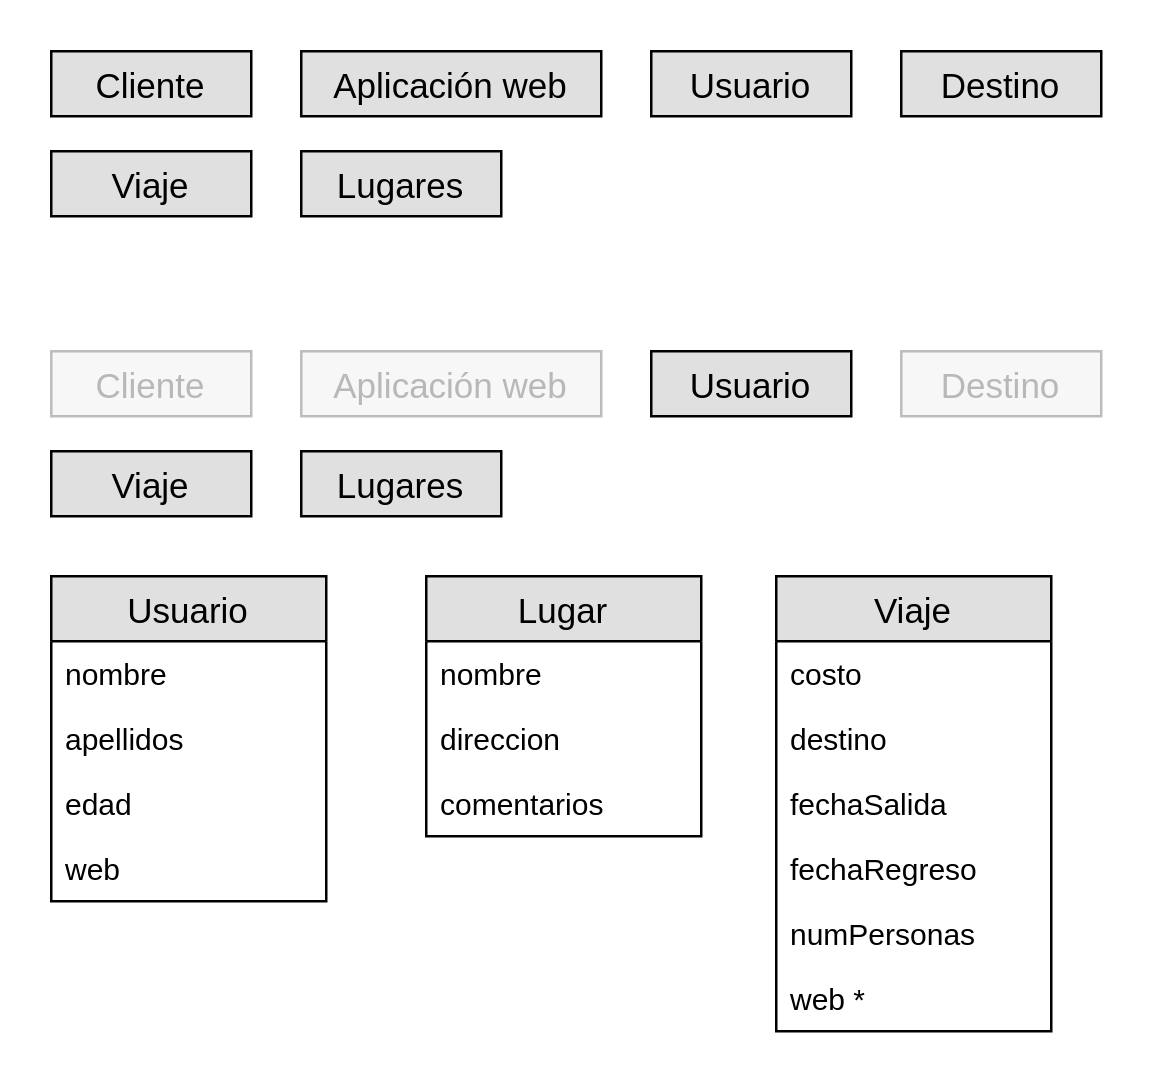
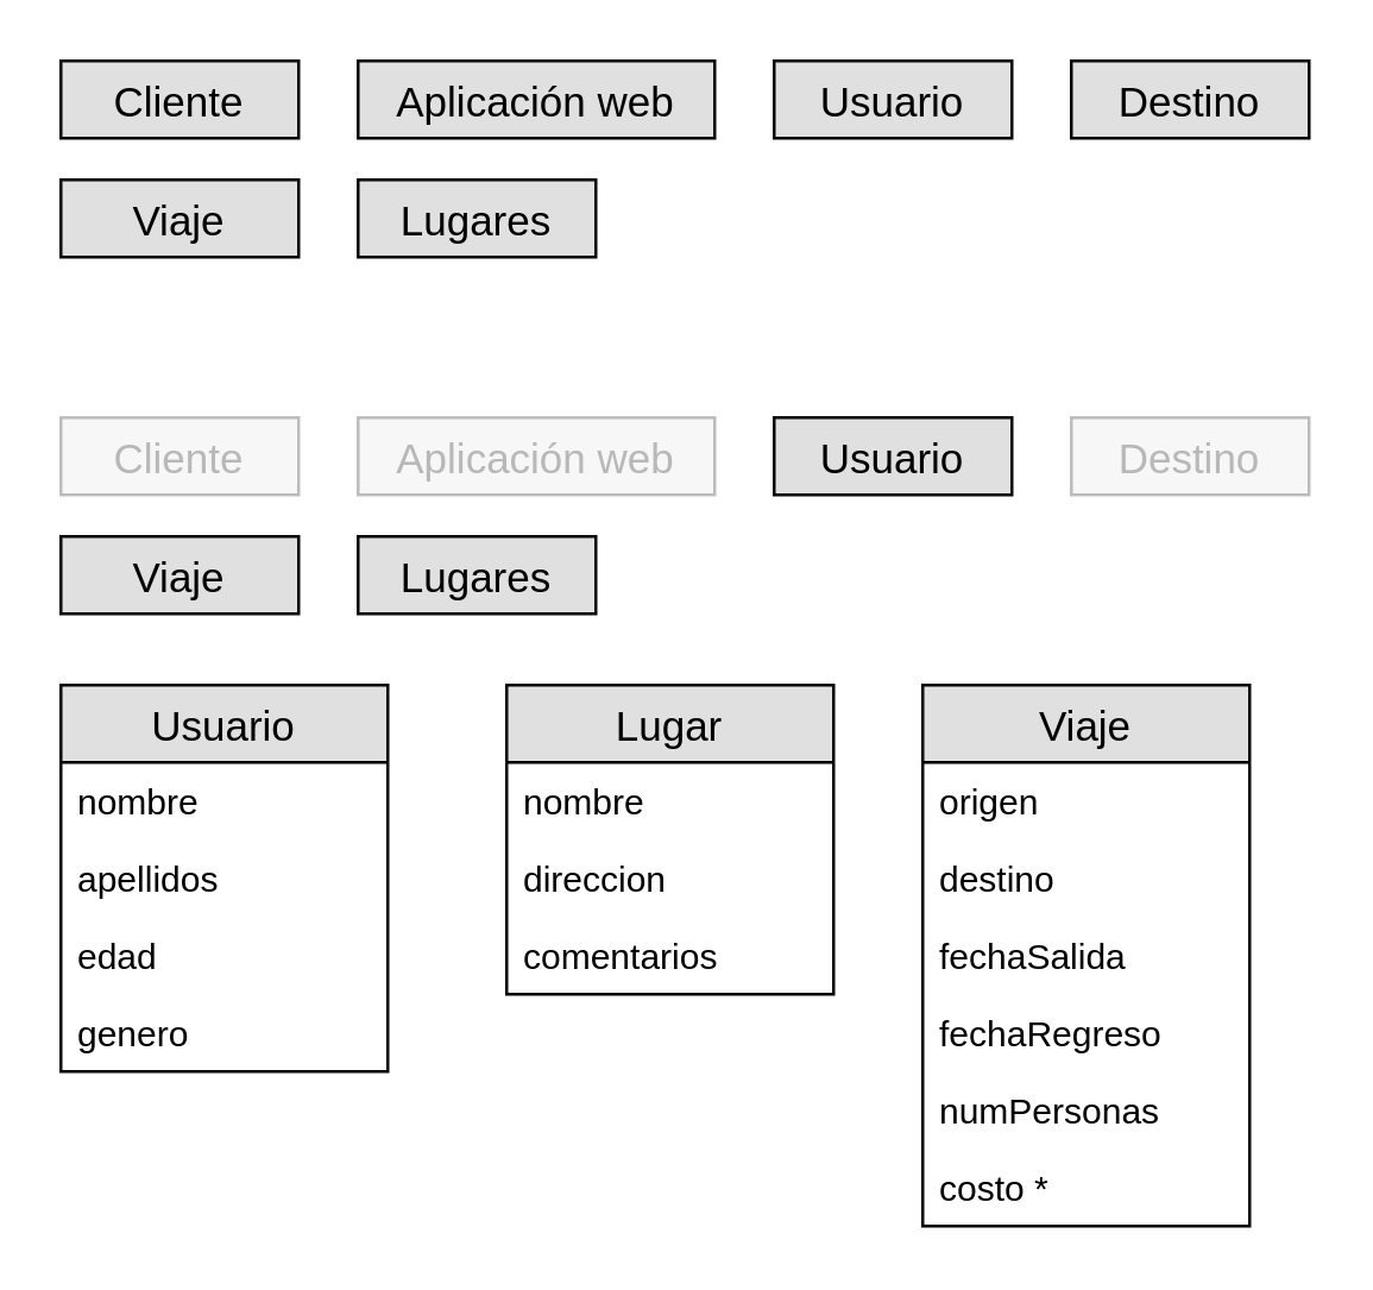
  <mxCell id="0" />
  <mxCell id="1" parent="0" />
  <mxCell id="2" value="Cliente" style="text;align=center;verticalAlign=middle;spacingLeft=4;spacingRight=4;strokeColor=#000000;fillColor=#e0e0e0;rotatable=0;points=[[0,0.5],[1,0.5]];portConstraint=eastwest;fontSize=14;" vertex="1" parent="1"><mxGeometry x="20" y="20" width="80" height="26" as="geometry" /></mxCell>
  <mxCell id="3" value="Aplicación web" style="text;align=center;verticalAlign=middle;spacingLeft=4;spacingRight=4;strokeColor=#000000;fillColor=#e0e0e0;rotatable=0;points=[[0,0.5],[1,0.5]];portConstraint=eastwest;fontSize=14;" vertex="1" parent="1"><mxGeometry x="120" y="20" width="120" height="26" as="geometry" /></mxCell>
  <mxCell id="4" value="Usuario" style="text;align=center;verticalAlign=middle;spacingLeft=4;spacingRight=4;strokeColor=#000000;fillColor=#e0e0e0;rotatable=0;points=[[0,0.5],[1,0.5]];portConstraint=eastwest;fontSize=14;" vertex="1" parent="1"><mxGeometry x="260" y="20" width="80" height="26" as="geometry" /></mxCell>
  <mxCell id="5" value="Destino" style="text;align=center;verticalAlign=middle;spacingLeft=4;spacingRight=4;strokeColor=#000000;fillColor=#e0e0e0;rotatable=0;points=[[0,0.5],[1,0.5]];portConstraint=eastwest;fontSize=14;" vertex="1" parent="1"><mxGeometry x="360" y="20" width="80" height="26" as="geometry" /></mxCell>
  <mxCell id="6" value="Viaje" style="text;align=center;verticalAlign=middle;spacingLeft=4;spacingRight=4;strokeColor=#000000;fillColor=#e0e0e0;rotatable=0;points=[[0,0.5],[1,0.5]];portConstraint=eastwest;fontSize=14;" vertex="1" parent="1"><mxGeometry x="20" y="60" width="80" height="26" as="geometry" /></mxCell>
  <mxCell id="7" value="Lugares" style="text;align=center;verticalAlign=middle;spacingLeft=4;spacingRight=4;strokeColor=#000000;fillColor=#e0e0e0;rotatable=0;points=[[0,0.5],[1,0.5]];portConstraint=eastwest;fontSize=14;" vertex="1" parent="1"><mxGeometry x="120" y="60" width="80" height="26" as="geometry" /></mxCell>
  <mxCell id="8" value="Cliente" style="text;align=center;verticalAlign=middle;spacingLeft=4;spacingRight=4;strokeColor=#000000;fillColor=#e0e0e0;rotatable=0;points=[[0,0.5],[1,0.5]];portConstraint=eastwest;fontSize=14;fillOpacity=25;strokeOpacity=25;textOpacity=25;" vertex="1" parent="1"><mxGeometry x="20" y="140" width="80" height="26" as="geometry" /></mxCell>
  <mxCell id="9" value="Aplicación web" style="text;align=center;verticalAlign=middle;spacingLeft=4;spacingRight=4;strokeColor=#000000;fillColor=#e0e0e0;rotatable=0;points=[[0,0.5],[1,0.5]];portConstraint=eastwest;fontSize=14;fillOpacity=25;strokeOpacity=25;textOpacity=25;" vertex="1" parent="1"><mxGeometry x="120" y="140" width="120" height="26" as="geometry" /></mxCell>
  <mxCell id="10" value="Usuario" style="text;align=center;verticalAlign=middle;spacingLeft=4;spacingRight=4;strokeColor=#000000;fillColor=#e0e0e0;rotatable=0;points=[[0,0.5],[1,0.5]];portConstraint=eastwest;fontSize=14;" vertex="1" parent="1"><mxGeometry x="260" y="140" width="80" height="26" as="geometry" /></mxCell>
  <mxCell id="11" value="Destino" style="text;align=center;verticalAlign=middle;spacingLeft=4;spacingRight=4;strokeColor=#000000;fillColor=#e0e0e0;rotatable=0;points=[[0,0.5],[1,0.5]];portConstraint=eastwest;fontSize=14;textOpacity=25;opacity=25;" vertex="1" parent="1"><mxGeometry x="360" y="140" width="80" height="26" as="geometry" /></mxCell>
  <mxCell id="12" value="Viaje" style="text;align=center;verticalAlign=middle;spacingLeft=4;spacingRight=4;strokeColor=#000000;fillColor=#e0e0e0;rotatable=0;points=[[0,0.5],[1,0.5]];portConstraint=eastwest;fontSize=14;" vertex="1" parent="1"><mxGeometry x="20" y="180" width="80" height="26" as="geometry" /></mxCell>
  <mxCell id="13" value="Lugares" style="text;align=center;verticalAlign=middle;spacingLeft=4;spacingRight=4;strokeColor=#000000;fillColor=#e0e0e0;rotatable=0;points=[[0,0.5],[1,0.5]];portConstraint=eastwest;fontSize=14;fillOpacity=100;strokeOpacity=100;" vertex="1" parent="1"><mxGeometry x="120" y="180" width="80" height="26" as="geometry" /></mxCell>
  <mxCell id="14" value="Usuario" style="swimlane;fontStyle=0;childLayout=stackLayout;horizontal=1;startSize=26;fillColor=#e0e0e0;horizontalStack=0;resizeParent=1;resizeParentMax=0;resizeLast=0;collapsible=1;marginBottom=0;swimlaneFillColor=#ffffff;align=center;fontSize=14;" vertex="1" parent="1"><mxGeometry x="20" y="230" width="110" height="130" as="geometry" /></mxCell>
  <mxCell id="15" value="nombre" style="text;strokeColor=none;fillColor=none;spacingLeft=4;spacingRight=4;overflow=hidden;rotatable=0;points=[[0,0.5],[1,0.5]];portConstraint=eastwest;fontSize=12;" vertex="1" parent="14"><mxGeometry y="26" width="110" height="26" as="geometry" /></mxCell>
  <mxCell id="16" value="apellidos" style="text;strokeColor=none;fillColor=none;spacingLeft=4;spacingRight=4;overflow=hidden;rotatable=0;points=[[0,0.5],[1,0.5]];portConstraint=eastwest;fontSize=12;" vertex="1" parent="14"><mxGeometry y="52" width="110" height="26" as="geometry" /></mxCell>
  <mxCell id="17" value="edad" style="text;strokeColor=none;fillColor=none;spacingLeft=4;spacingRight=4;overflow=hidden;rotatable=0;points=[[0,0.5],[1,0.5]];portConstraint=eastwest;fontSize=12;" vertex="1" parent="14"><mxGeometry y="78" width="110" height="26" as="geometry" /></mxCell>
- <mxCell id="18" value="web" style="text;strokeColor=none;fillColor=none;spacingLeft=4;spacingRight=4;overflow=hidden;rotatable=0;points=[[0,0.5],[1,0.5]];portConstraint=eastwest;fontSize=12;" vertex="1" parent="14"><mxGeometry y="104" width="110" height="26" as="geometry" /></mxCell>
+ <mxCell id="18" value="genero" style="text;strokeColor=none;fillColor=none;spacingLeft=4;spacingRight=4;overflow=hidden;rotatable=0;points=[[0,0.5],[1,0.5]];portConstraint=eastwest;fontSize=12;" vertex="1" parent="14"><mxGeometry y="104" width="110" height="26" as="geometry" /></mxCell>
  <mxCell id="19" value="Lugar" style="swimlane;fontStyle=0;childLayout=stackLayout;horizontal=1;startSize=26;fillColor=#e0e0e0;horizontalStack=0;resizeParent=1;resizeParentMax=0;resizeLast=0;collapsible=1;marginBottom=0;swimlaneFillColor=#ffffff;align=center;fontSize=14;" vertex="1" parent="1"><mxGeometry x="170" y="230" width="110" height="104" as="geometry" /></mxCell>
  <mxCell id="20" value="nombre" style="text;strokeColor=none;fillColor=none;spacingLeft=4;spacingRight=4;overflow=hidden;rotatable=0;points=[[0,0.5],[1,0.5]];portConstraint=eastwest;fontSize=12;" vertex="1" parent="19"><mxGeometry y="26" width="110" height="26" as="geometry" /></mxCell>
  <mxCell id="21" value="direccion" style="text;strokeColor=none;fillColor=none;spacingLeft=4;spacingRight=4;overflow=hidden;rotatable=0;points=[[0,0.5],[1,0.5]];portConstraint=eastwest;fontSize=12;" vertex="1" parent="19"><mxGeometry y="52" width="110" height="26" as="geometry" /></mxCell>
  <mxCell id="22" value="comentarios" style="text;strokeColor=none;fillColor=none;spacingLeft=4;spacingRight=4;overflow=hidden;rotatable=0;points=[[0,0.5],[1,0.5]];portConstraint=eastwest;fontSize=12;" vertex="1" parent="19"><mxGeometry y="78" width="110" height="26" as="geometry" /></mxCell>
  <mxCell id="23" value="Viaje" style="swimlane;fontStyle=0;childLayout=stackLayout;horizontal=1;startSize=26;fillColor=#e0e0e0;horizontalStack=0;resizeParent=1;resizeParentMax=0;resizeLast=0;collapsible=1;marginBottom=0;swimlaneFillColor=#ffffff;align=center;fontSize=14;" vertex="1" parent="1"><mxGeometry x="310" y="230" width="110" height="182" as="geometry" /></mxCell>
- <mxCell id="24" value="costo" style="text;strokeColor=none;fillColor=none;spacingLeft=4;spacingRight=4;overflow=hidden;rotatable=0;points=[[0,0.5],[1,0.5]];portConstraint=eastwest;fontSize=12;" vertex="1" parent="23"><mxGeometry y="26" width="110" height="26" as="geometry" /></mxCell>
+ <mxCell id="24" value="origen" style="text;strokeColor=none;fillColor=none;spacingLeft=4;spacingRight=4;overflow=hidden;rotatable=0;points=[[0,0.5],[1,0.5]];portConstraint=eastwest;fontSize=12;" vertex="1" parent="23"><mxGeometry y="26" width="110" height="26" as="geometry" /></mxCell>
  <mxCell id="25" value="destino" style="text;strokeColor=none;fillColor=none;spacingLeft=4;spacingRight=4;overflow=hidden;rotatable=0;points=[[0,0.5],[1,0.5]];portConstraint=eastwest;fontSize=12;" vertex="1" parent="23"><mxGeometry y="52" width="110" height="26" as="geometry" /></mxCell>
  <mxCell id="26" value="fechaSalida" style="text;strokeColor=none;fillColor=none;spacingLeft=4;spacingRight=4;overflow=hidden;rotatable=0;points=[[0,0.5],[1,0.5]];portConstraint=eastwest;fontSize=12;" vertex="1" parent="23"><mxGeometry y="78" width="110" height="26" as="geometry" /></mxCell>
  <mxCell id="27" value="fechaRegreso" style="text;strokeColor=none;fillColor=none;spacingLeft=4;spacingRight=4;overflow=hidden;rotatable=0;points=[[0,0.5],[1,0.5]];portConstraint=eastwest;fontSize=12;" vertex="1" parent="23"><mxGeometry y="104" width="110" height="26" as="geometry" /></mxCell>
  <mxCell id="28" value="numPersonas" style="text;strokeColor=none;fillColor=none;spacingLeft=4;spacingRight=4;overflow=hidden;rotatable=0;points=[[0,0.5],[1,0.5]];portConstraint=eastwest;fontSize=12;" vertex="1" parent="23"><mxGeometry y="130" width="110" height="26" as="geometry" /></mxCell>
- <mxCell id="29" value="web *" style="text;strokeColor=none;fillColor=none;spacingLeft=4;spacingRight=4;overflow=hidden;rotatable=0;points=[[0,0.5],[1,0.5]];portConstraint=eastwest;fontSize=12;" vertex="1" parent="23"><mxGeometry y="156" width="110" height="26" as="geometry" /></mxCell>
+ <mxCell id="29" value="costo *" style="text;strokeColor=none;fillColor=none;spacingLeft=4;spacingRight=4;overflow=hidden;rotatable=0;points=[[0,0.5],[1,0.5]];portConstraint=eastwest;fontSize=12;" vertex="1" parent="23"><mxGeometry y="156" width="110" height="26" as="geometry" /></mxCell>
